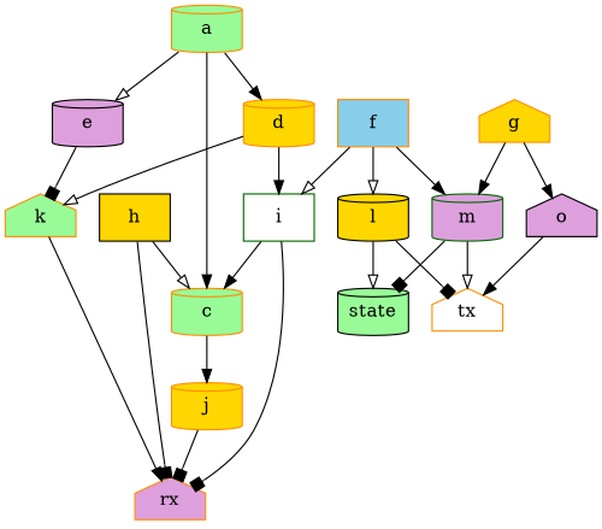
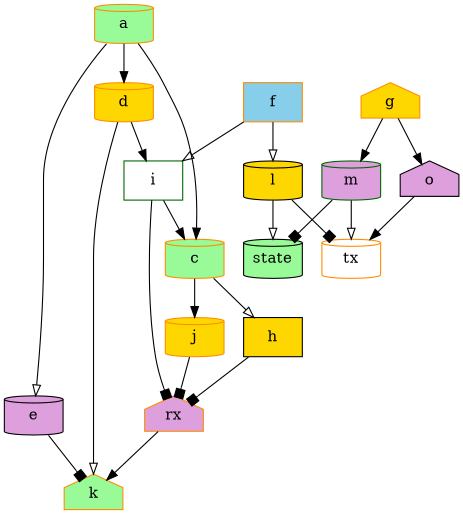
  digraph {
    node [color=darkorange fillcolor=gold shape=cylinder style=filled]
    edge [arrowhead=normal]
    a [fillcolor=palegreen]
    c [fillcolor=palegreen]
    d
    e [color=black fillcolor=plum]
    h [color=black shape=box]
    j
    i [color=darkgreen fillcolor=white shape=box]
    k [fillcolor=palegreen shape=house]
    f [fillcolor=skyblue shape=box]
    l [color=black]
    m [color=darkgreen fillcolor=plum]
    g [shape=house]
    o [color=black fillcolor=plum shape=house]
    rx [fillcolor=plum shape=house]
    state [color=black fillcolor=palegreen]
-   tx [fillcolor=white shape=house]
+   tx [fillcolor=white]
    a -> c
    a -> d
    a -> e [arrowhead=onormal]
-   h -> c [arrowhead=onormal]
+   c -> h [arrowhead=onormal]
    c -> j
    d -> i
    d -> k [arrowhead=onormal]
    e -> k [arrowhead=box]
    h -> rx [arrowhead=box]
    j -> rx [arrowhead=box]
    i -> c
    i -> rx [arrowhead=box]
-   k -> rx
+   rx -> k
    f -> i [arrowhead=onormal]
    f -> l [arrowhead=onormal]
-   f -> m
    l -> state [arrowhead=onormal]
    l -> tx [arrowhead=box]
    m -> state [arrowhead=box]
    m -> tx [arrowhead=onormal]
    g -> m
    g -> o
    o -> tx
  }
